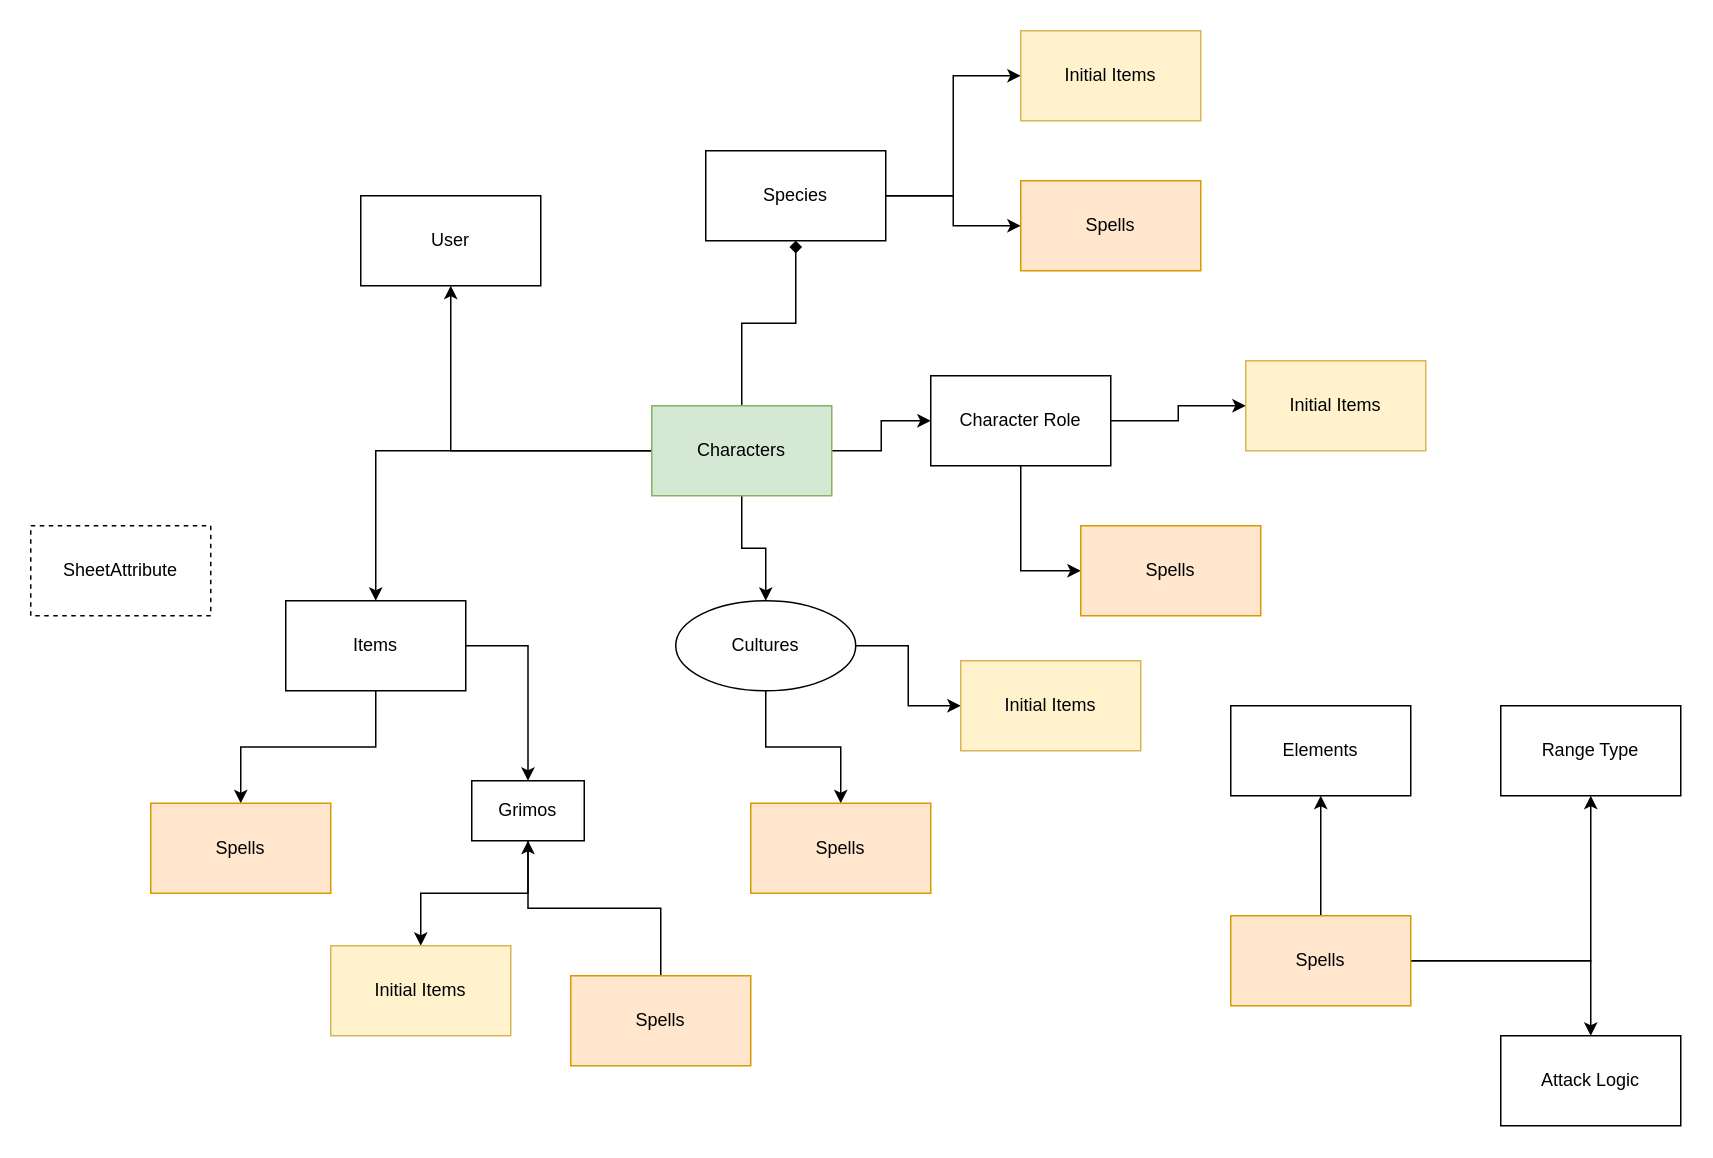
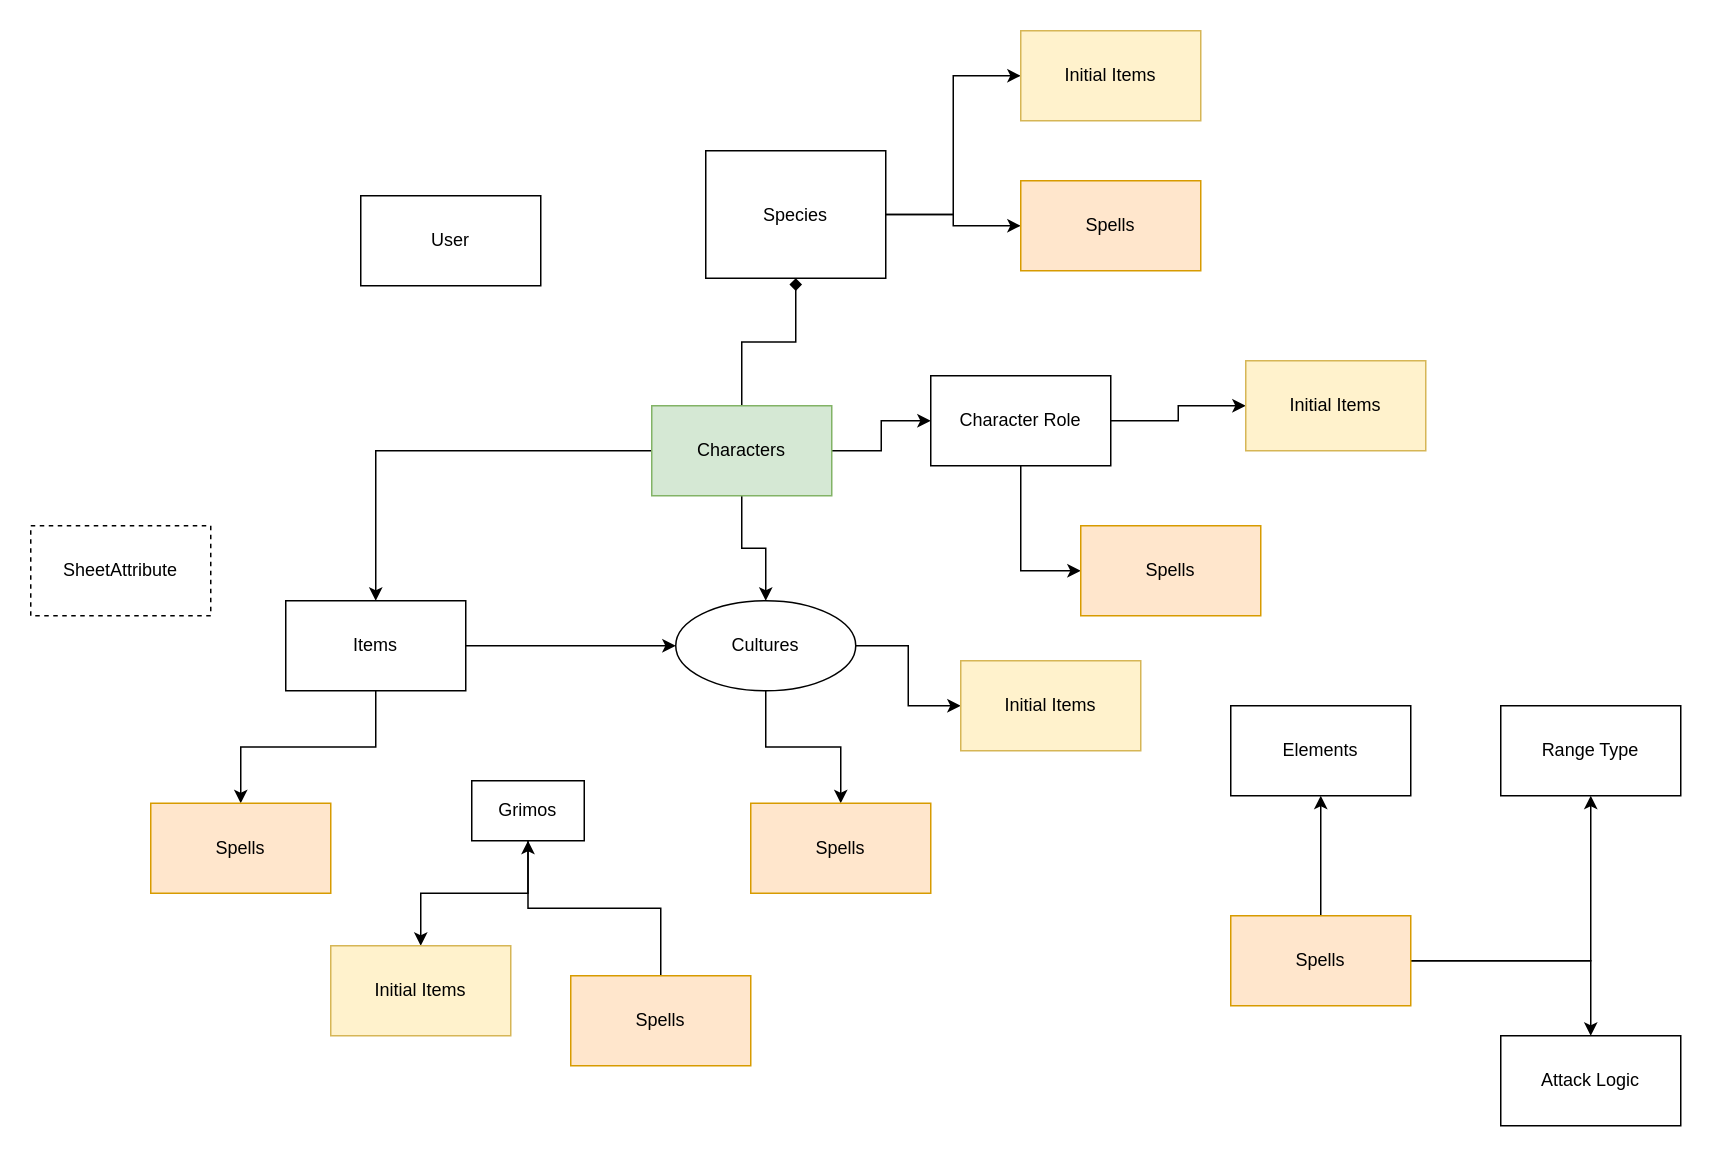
  <mxCell id="0" />
  <mxCell id="1" parent="0" />
  <mxCell id="2" value="" style="edgeStyle=orthogonalEdgeStyle;rounded=0;orthogonalLoop=1;jettySize=auto;html=1;" parent="1" source="7" target="10" edge="1"><mxGeometry relative="1" as="geometry" /></mxCell>
  <mxCell id="3" value="" style="edgeStyle=orthogonalEdgeStyle;rounded=0;orthogonalLoop=1;jettySize=auto;html=1;" parent="1" source="7" target="13" edge="1"><mxGeometry relative="1" as="geometry" /></mxCell>
  <mxCell id="4" value="" style="edgeStyle=orthogonalEdgeStyle;rounded=0;orthogonalLoop=1;jettySize=auto;html=1;endArrow=diamond;" parent="1" source="7" target="16" edge="1"><mxGeometry relative="1" as="geometry" /></mxCell>
  <mxCell id="5" value="" style="edgeStyle=orthogonalEdgeStyle;rounded=0;orthogonalLoop=1;jettySize=auto;html=1;" parent="1" source="7" target="19" edge="1"><mxGeometry relative="1" as="geometry" /></mxCell>
- <mxCell id="6" style="edgeStyle=orthogonalEdgeStyle;rounded=0;orthogonalLoop=1;jettySize=auto;html=1;entryX=0.5;entryY=1;entryDx=0;entryDy=0;" parent="1" source="7" target="20" edge="1"><mxGeometry relative="1" as="geometry" /></mxCell>
  <mxCell id="7" value="Characters" style="rounded=0;whiteSpace=wrap;html=1;fillColor=#d5e8d4;strokeColor=#82b366;" parent="1" vertex="1"><mxGeometry x="434" y="270" width="120" height="60" as="geometry" /></mxCell>
  <mxCell id="8" value="" style="edgeStyle=orthogonalEdgeStyle;rounded=0;orthogonalLoop=1;jettySize=auto;html=1;" parent="1" source="10" target="21" edge="1"><mxGeometry relative="1" as="geometry" /></mxCell>
  <mxCell id="9" style="edgeStyle=orthogonalEdgeStyle;rounded=0;orthogonalLoop=1;jettySize=auto;html=1;" parent="1" source="10" target="37" edge="1"><mxGeometry relative="1" as="geometry" /></mxCell>
  <mxCell id="10" value="Cultures" style="ellipse;whiteSpace=wrap;html=1;" parent="1" vertex="1"><mxGeometry x="450" y="400" width="120" height="60" as="geometry" /></mxCell>
  <mxCell id="11" style="edgeStyle=orthogonalEdgeStyle;rounded=0;orthogonalLoop=1;jettySize=auto;html=1;entryX=0;entryY=0.5;entryDx=0;entryDy=0;" parent="1" source="13" target="22" edge="1"><mxGeometry relative="1" as="geometry" /></mxCell>
  <mxCell id="12" style="edgeStyle=orthogonalEdgeStyle;rounded=0;orthogonalLoop=1;jettySize=auto;html=1;" parent="1" source="13" target="40" edge="1"><mxGeometry relative="1" as="geometry" /></mxCell>
  <mxCell id="13" value="Character Role" style="rounded=0;whiteSpace=wrap;html=1;" parent="1" vertex="1"><mxGeometry x="620" y="250" width="120" height="60" as="geometry" /></mxCell>
  <mxCell id="14" style="edgeStyle=orthogonalEdgeStyle;rounded=0;orthogonalLoop=1;jettySize=auto;html=1;entryX=0;entryY=0.5;entryDx=0;entryDy=0;" parent="1" source="16" target="23" edge="1"><mxGeometry relative="1" as="geometry" /></mxCell>
  <mxCell id="15" style="edgeStyle=orthogonalEdgeStyle;rounded=0;orthogonalLoop=1;jettySize=auto;html=1;entryX=0;entryY=0.5;entryDx=0;entryDy=0;" parent="1" source="16" target="39" edge="1"><mxGeometry relative="1" as="geometry" /></mxCell>
- <mxCell id="16" value="Species" style="rounded=0;whiteSpace=wrap;html=1;" parent="1" vertex="1"><mxGeometry x="470" y="100" width="120" height="60" as="geometry" /></mxCell>
+ <mxCell id="16" value="Species" style="rounded=0;whiteSpace=wrap;html=1;" parent="1" vertex="1"><mxGeometry x="470" y="100" width="120" height="85" as="geometry" /></mxCell>
  <mxCell id="17" style="edgeStyle=orthogonalEdgeStyle;rounded=0;orthogonalLoop=1;jettySize=auto;html=1;" parent="1" source="19" target="24" edge="1"><mxGeometry relative="1" as="geometry" /></mxCell>
- <mxCell id="18" value="" style="edgeStyle=orthogonalEdgeStyle;rounded=0;orthogonalLoop=1;jettySize=auto;html=1;" parent="1" source="19" target="26" edge="1"><mxGeometry relative="1" as="geometry" /></mxCell>
+ <mxCell id="18" value="" style="edgeStyle=orthogonalEdgeStyle;rounded=0;orthogonalLoop=1;jettySize=auto;html=1;" parent="1" source="19" target="10" edge="1"><mxGeometry relative="1" as="geometry" /></mxCell>
  <mxCell id="19" value="Items" style="rounded=0;whiteSpace=wrap;html=1;" parent="1" vertex="1"><mxGeometry x="190" y="400" width="120" height="60" as="geometry" /></mxCell>
  <mxCell id="20" value="User" style="rounded=0;whiteSpace=wrap;html=1;" parent="1" vertex="1"><mxGeometry x="240" y="130" width="120" height="60" as="geometry" /></mxCell>
  <mxCell id="21" value="Spells" style="rounded=0;whiteSpace=wrap;html=1;fillColor=#ffe6cc;strokeColor=#d79b00;" parent="1" vertex="1"><mxGeometry x="500" y="535" width="120" height="60" as="geometry" /></mxCell>
  <mxCell id="22" value="Spells" style="rounded=0;whiteSpace=wrap;html=1;fillColor=#ffe6cc;strokeColor=#d79b00;" parent="1" vertex="1"><mxGeometry x="720" y="350" width="120" height="60" as="geometry" /></mxCell>
  <mxCell id="23" value="Spells" style="rounded=0;whiteSpace=wrap;html=1;fillColor=#ffe6cc;strokeColor=#d79b00;" parent="1" vertex="1"><mxGeometry x="680" y="120" width="120" height="60" as="geometry" /></mxCell>
  <mxCell id="24" value="Spells" style="rounded=0;whiteSpace=wrap;html=1;fillColor=#ffe6cc;strokeColor=#d79b00;" parent="1" vertex="1"><mxGeometry x="100" y="535" width="120" height="60" as="geometry" /></mxCell>
  <mxCell id="25" style="edgeStyle=orthogonalEdgeStyle;rounded=0;orthogonalLoop=1;jettySize=auto;html=1;entryX=0.5;entryY=0;entryDx=0;entryDy=0;" parent="1" source="26" target="38" edge="1"><mxGeometry relative="1" as="geometry" /></mxCell>
  <mxCell id="26" value="Grimos" style="rounded=0;whiteSpace=wrap;html=1;" parent="1" vertex="1"><mxGeometry x="314" y="520" width="75" height="40" as="geometry" /></mxCell>
  <mxCell id="27" style="edgeStyle=orthogonalEdgeStyle;rounded=0;orthogonalLoop=1;jettySize=auto;html=1;entryX=0.5;entryY=1;entryDx=0;entryDy=0;" parent="1" source="28" target="26" edge="1"><mxGeometry relative="1" as="geometry" /></mxCell>
  <mxCell id="28" value="Spells" style="rounded=0;whiteSpace=wrap;html=1;fillColor=#ffe6cc;strokeColor=#d79b00;" parent="1" vertex="1"><mxGeometry x="380" y="650" width="120" height="60" as="geometry" /></mxCell>
  <mxCell id="29" value="" style="edgeStyle=orthogonalEdgeStyle;rounded=0;orthogonalLoop=1;jettySize=auto;html=1;" parent="1" source="32" target="33" edge="1"><mxGeometry relative="1" as="geometry" /></mxCell>
  <mxCell id="30" style="edgeStyle=orthogonalEdgeStyle;rounded=0;orthogonalLoop=1;jettySize=auto;html=1;" parent="1" source="32" target="35" edge="1"><mxGeometry relative="1" as="geometry" /></mxCell>
  <mxCell id="31" style="edgeStyle=orthogonalEdgeStyle;rounded=0;orthogonalLoop=1;jettySize=auto;html=1;entryX=0.5;entryY=1;entryDx=0;entryDy=0;" parent="1" source="32" target="34" edge="1"><mxGeometry relative="1" as="geometry" /></mxCell>
  <mxCell id="32" value="Spells" style="rounded=0;whiteSpace=wrap;html=1;fillColor=#ffe6cc;strokeColor=#d79b00;" parent="1" vertex="1"><mxGeometry x="820" y="610" width="120" height="60" as="geometry" /></mxCell>
  <mxCell id="33" value="Elements" style="rounded=0;whiteSpace=wrap;html=1;" parent="1" vertex="1"><mxGeometry x="820" y="470" width="120" height="60" as="geometry" /></mxCell>
  <mxCell id="34" value="Range Type" style="rounded=0;whiteSpace=wrap;html=1;" parent="1" vertex="1"><mxGeometry x="1000" y="470" width="120" height="60" as="geometry" /></mxCell>
  <mxCell id="35" value="Attack Logic" style="rounded=0;whiteSpace=wrap;html=1;" parent="1" vertex="1"><mxGeometry x="1000" y="690" width="120" height="60" as="geometry" /></mxCell>
  <mxCell id="36" value="SheetAttribute" style="rounded=0;whiteSpace=wrap;html=1;dashed=1;" parent="1" vertex="1"><mxGeometry x="20" y="350" width="120" height="60" as="geometry" /></mxCell>
  <mxCell id="37" value="Initial Items" style="rounded=0;whiteSpace=wrap;html=1;fillColor=#fff2cc;strokeColor=#d6b656;" parent="1" vertex="1"><mxGeometry x="640" y="440" width="120" height="60" as="geometry" /></mxCell>
  <mxCell id="38" value="Initial Items" style="rounded=0;whiteSpace=wrap;html=1;fillColor=#fff2cc;strokeColor=#d6b656;" parent="1" vertex="1"><mxGeometry x="220" y="630" width="120" height="60" as="geometry" /></mxCell>
  <mxCell id="39" value="Initial Items" style="rounded=0;whiteSpace=wrap;html=1;fillColor=#fff2cc;strokeColor=#d6b656;" parent="1" vertex="1"><mxGeometry x="680" y="20" width="120" height="60" as="geometry" /></mxCell>
  <mxCell id="40" value="Initial Items" style="rounded=0;whiteSpace=wrap;html=1;fillColor=#fff2cc;strokeColor=#d6b656;" parent="1" vertex="1"><mxGeometry x="830" y="240" width="120" height="60" as="geometry" /></mxCell>
